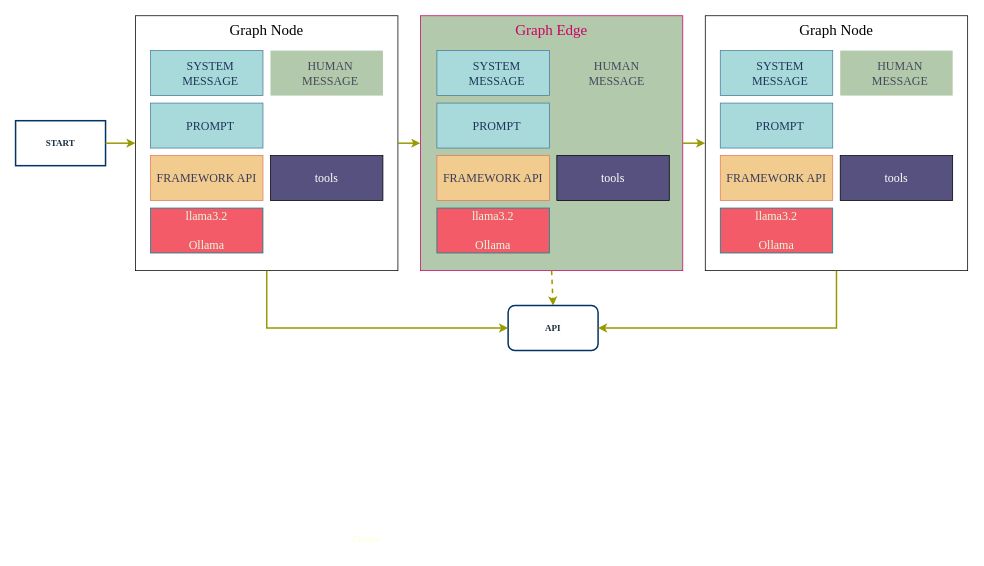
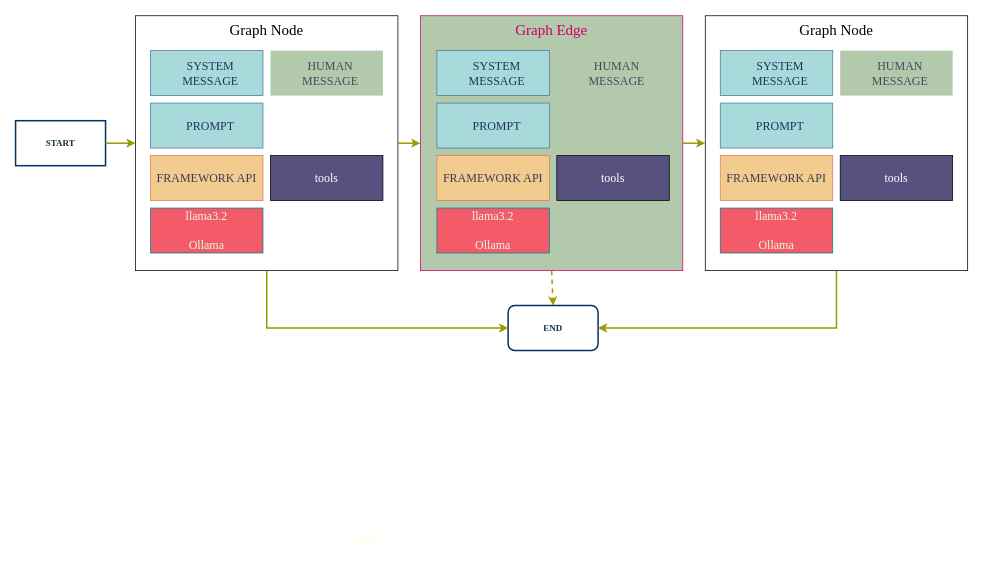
  <mxCell id="0" />
  <mxCell id="1" parent="0" />
  <mxCell id="2" value="Graph Edge" style="rounded=0;whiteSpace=wrap;verticalAlign=top;fontSize=20;fontFamily=Poppins;fontColor=#CC0066;strokeColor=#CC0066;fillColor=#b2c9ab;" parent="1" vertex="1"><mxGeometry x="560" y="20.5" width="350" height="340" as="geometry" /></mxCell>
  <mxCell id="3" style="rounded=0;orthogonalLoop=1;jettySize=auto;html=1;exitX=0.5;exitY=1;exitDx=0;exitDy=0;entryX=0.5;entryY=0;entryDx=0;entryDy=0;strokeColor=#999900;strokeWidth=2;fontFamily=Poppins;dashed=1;" parent="1" source="2" target="10" edge="1"><mxGeometry relative="1" as="geometry" /></mxCell>
  <mxCell id="4" value="Graph Node" style="rounded=0;whiteSpace=wrap;fontFamily=Poppins;fontSize=20;labelBackgroundColor=none;fontColor=default;fontStyle=0;verticalAlign=top;" parent="1" vertex="1"><mxGeometry x="180" y="20.5" width="350" height="340" as="geometry" /></mxCell>
  <mxCell id="5" value="&lt;div style=&quot;font-size: 18px; line-height: 21px; white-space-collapse: preserve;&quot;&gt;&lt;br style=&quot;font-size: 18px;&quot;&gt;&lt;/div&gt;" style="text;html=1;align=center;verticalAlign=middle;resizable=0;points=[];autosize=1;strokeColor=none;fillColor=none;fontSize=18;fontFamily=Poppins;labelBackgroundColor=none;fontColor=default;fontStyle=0;" parent="1" vertex="1"><mxGeometry x="420.25" y="542.25" width="20" height="30" as="geometry" /></mxCell>
  <mxCell id="6" style="edgeStyle=orthogonalEdgeStyle;rounded=0;orthogonalLoop=1;jettySize=auto;html=1;entryX=0;entryY=0;entryDx=0;entryDy=30;entryPerimeter=0;fontSize=18;fontFamily=Roboto;labelBackgroundColor=none;fontColor=default;fontStyle=0;exitX=0;exitY=0.5;exitDx=0;exitDy=0;exitPerimeter=0;" parent="1" edge="1"><mxGeometry relative="1" as="geometry"><Array as="points" /><mxPoint x="272.75" y="516.5" as="targetPoint" /></mxGeometry></mxCell>
  <mxCell id="7" style="edgeStyle=orthogonalEdgeStyle;rounded=0;orthogonalLoop=1;jettySize=auto;html=1;entryX=0;entryY=0.5;entryDx=0;entryDy=0;entryPerimeter=0;fontFamily=Roboto;fontSize=18;labelBackgroundColor=none;fontColor=default;fontStyle=0;" parent="1" edge="1"><mxGeometry relative="1" as="geometry"><mxPoint x="365.25" y="516.5" as="targetPoint" /></mxGeometry></mxCell>
  <mxCell id="8" value="llama3.2&#10;&#10;Ollama" style="rounded=0;whiteSpace=wrap;labelBackgroundColor=none;fillColor=#F45B69;strokeColor=#028090;fontColor=#E4FDE1;fontFamily=Poppins;flipV=1;verticalAlign=middle;align=center;fontSize=16;fontStyle=0" parent="1" vertex="1"><mxGeometry x="200" y="277" width="150" height="60" as="geometry" /></mxCell>
  <mxCell id="9" value="START" style="whiteSpace=wrap;html=1;strokeColor=#003366;fontColor=#182E3E;fillColor=default;fontFamily=Poppins;strokeWidth=2;fontStyle=1;rounded=0;" parent="1" vertex="1"><mxGeometry x="20" y="160.5" width="120" height="60" as="geometry" /></mxCell>
- <mxCell id="10" value="API" style="rounded=1;whiteSpace=wrap;html=1;strokeColor=#003366;fontColor=#182E3E;fillColor=default;fontFamily=Poppins;strokeWidth=2;fontStyle=1" parent="1" vertex="1"><mxGeometry x="677" y="407" width="120" height="60" as="geometry" /></mxCell>
+ <mxCell id="10" value="END" style="rounded=1;whiteSpace=wrap;html=1;strokeColor=#003366;fontColor=#182E3E;fillColor=default;fontFamily=Poppins;strokeWidth=2;fontStyle=1" parent="1" vertex="1"><mxGeometry x="677" y="407" width="120" height="60" as="geometry" /></mxCell>
  <mxCell id="11" style="rounded=0;orthogonalLoop=1;jettySize=auto;html=1;exitX=1;exitY=0.5;exitDx=0;exitDy=0;entryX=0;entryY=0.5;entryDx=0;entryDy=0;strokeColor=#999900;fontColor=#FFFFFF;strokeWidth=2;fontFamily=Poppins;" parent="1" source="9" target="4" edge="1"><mxGeometry relative="1" as="geometry"><mxPoint x="-330" y="-533" as="sourcePoint" /><mxPoint x="-275" y="-473" as="targetPoint" /></mxGeometry></mxCell>
  <mxCell id="12" value="tools" style="rounded=0;whiteSpace=wrap;fontFamily=Poppins;fontSize=16;labelBackgroundColor=none;fontColor=#FFFFFF;fontStyle=0;verticalAlign=middle;fillColor=#56517E;align=center;" parent="1" vertex="1"><mxGeometry x="360" y="207" width="150" height="60" as="geometry" /></mxCell>
  <mxCell id="13" value="&lt;div style=&quot;font-size: 18px; line-height: 21px; white-space-collapse: preserve;&quot;&gt;&lt;br style=&quot;font-size: 18px;&quot;&gt;&lt;/div&gt;" style="text;html=1;align=center;verticalAlign=middle;resizable=0;points=[];autosize=1;strokeColor=none;fillColor=none;fontSize=18;fontFamily=Poppins;labelBackgroundColor=none;fontColor=default;fontStyle=0;" parent="1" vertex="1"><mxGeometry x="518.75" y="696.25" width="20" height="30" as="geometry" /></mxCell>
- <mxCell id="14" value="Chroma" style="text;align=center;verticalAlign=middle;resizable=0;points=[];autosize=1;strokeColor=none;fillColor=none;fontColor=#FFFFCC;fontFamily=Poppins;" parent="1" vertex="1"><mxGeometry x="453.75" y="702.5" width="70" height="30" as="geometry" /></mxCell>
+ <mxCell id="14" value="Node" style="text;align=center;verticalAlign=middle;resizable=0;points=[];autosize=1;strokeColor=none;fillColor=none;fontColor=#FFFFCC;fontFamily=Poppins;" parent="1" vertex="1"><mxGeometry x="453.75" y="702.5" width="70" height="30" as="geometry" /></mxCell>
  <mxCell id="15" value="SYSTEM MESSAGE" style="rounded=0;whiteSpace=wrap;labelBackgroundColor=none;fillColor=#A8DADC;strokeColor=#457B9D;fontColor=#1D3557;align=center;spacingLeft=10;fontFamily=Poppins;fontSize=16;verticalAlign=middle;fontStyle=0" parent="1" vertex="1"><mxGeometry x="200" y="67" width="150" height="60" as="geometry" /></mxCell>
  <mxCell id="16" value="HUMAN MESSAGE" style="rounded=0;whiteSpace=wrap;strokeColor=none;fontColor=#46495D;fillColor=#B2C9AB;labelBackgroundColor=none;align=center;spacingLeft=10;fontFamily=Poppins;fontStyle=0;verticalAlign=middle;fontSize=16;" parent="1" vertex="1"><mxGeometry x="360" y="67" width="150" height="60" as="geometry" /></mxCell>
  <mxCell id="17" value="FRAMEWORK API" style="rounded=0;whiteSpace=wrap;labelBackgroundColor=none;fillColor=#F2CC8F;strokeColor=#E07A5F;fontColor=#393C56;fontFamily=Poppins;flipV=1;verticalAlign=middle;align=center;fontSize=16;fontStyle=0" parent="1" vertex="1"><mxGeometry x="200" y="207" width="150" height="60" as="geometry" /></mxCell>
  <mxCell id="18" value="PROMPT" style="rounded=0;whiteSpace=wrap;labelBackgroundColor=none;fillColor=#A8DADC;strokeColor=#457B9D;fontColor=#1D3557;align=center;spacingLeft=10;fontFamily=Poppins;fontSize=16;verticalAlign=middle;fontStyle=0" vertex="1" parent="1"><mxGeometry x="200" y="137" width="150" height="60" as="geometry" /></mxCell>
  <mxCell id="19" value="llama3.2&#10;&#10;Ollama" style="rounded=0;whiteSpace=wrap;labelBackgroundColor=none;fillColor=#F45B69;strokeColor=#028090;fontColor=#E4FDE1;fontFamily=Poppins;flipV=1;verticalAlign=middle;align=center;fontSize=16;fontStyle=0" vertex="1" parent="1"><mxGeometry x="582" y="277" width="150" height="60" as="geometry" /></mxCell>
  <mxCell id="20" value="tools" style="rounded=0;whiteSpace=wrap;fontFamily=Poppins;fontSize=16;labelBackgroundColor=none;fontColor=#FFFFFF;fontStyle=0;verticalAlign=middle;fillColor=#56517E;align=center;" vertex="1" parent="1"><mxGeometry x="742" y="207" width="150" height="60" as="geometry" /></mxCell>
  <mxCell id="21" value="SYSTEM MESSAGE" style="rounded=0;whiteSpace=wrap;labelBackgroundColor=none;fillColor=#A8DADC;strokeColor=#457B9D;fontColor=#1D3557;align=center;spacingLeft=10;fontFamily=Poppins;fontSize=16;verticalAlign=middle;fontStyle=0" vertex="1" parent="1"><mxGeometry x="582" y="67" width="150" height="60" as="geometry" /></mxCell>
  <mxCell id="22" value="HUMAN MESSAGE" style="rounded=0;whiteSpace=wrap;strokeColor=none;fontColor=#46495D;fillColor=#B2C9AB;labelBackgroundColor=none;align=center;spacingLeft=10;fontFamily=Poppins;fontStyle=0;verticalAlign=middle;fontSize=16;" vertex="1" parent="1"><mxGeometry x="742" y="67" width="150" height="60" as="geometry" /></mxCell>
  <mxCell id="23" value="FRAMEWORK API" style="rounded=0;whiteSpace=wrap;labelBackgroundColor=none;fillColor=#F2CC8F;strokeColor=#E07A5F;fontColor=#393C56;fontFamily=Poppins;flipV=1;verticalAlign=middle;align=center;fontSize=16;fontStyle=0" vertex="1" parent="1"><mxGeometry x="582" y="207" width="150" height="60" as="geometry" /></mxCell>
  <mxCell id="24" value="PROMPT" style="rounded=0;whiteSpace=wrap;labelBackgroundColor=none;fillColor=#A8DADC;strokeColor=#457B9D;fontColor=#1D3557;align=center;spacingLeft=10;fontFamily=Poppins;fontSize=16;verticalAlign=middle;fontStyle=0" vertex="1" parent="1"><mxGeometry x="582" y="137" width="150" height="60" as="geometry" /></mxCell>
  <mxCell id="25" value="Graph Node" style="rounded=0;whiteSpace=wrap;fontFamily=Poppins;fontSize=20;labelBackgroundColor=none;fontColor=default;fontStyle=0;verticalAlign=top;" vertex="1" parent="1"><mxGeometry x="940" y="20.5" width="350" height="340" as="geometry" /></mxCell>
  <mxCell id="26" value="llama3.2&#10;&#10;Ollama" style="rounded=0;whiteSpace=wrap;labelBackgroundColor=none;fillColor=#F45B69;strokeColor=#028090;fontColor=#E4FDE1;fontFamily=Poppins;flipV=1;verticalAlign=middle;align=center;fontSize=16;fontStyle=0" vertex="1" parent="1"><mxGeometry x="960" y="277" width="150" height="60" as="geometry" /></mxCell>
  <mxCell id="27" value="tools" style="rounded=0;whiteSpace=wrap;fontFamily=Poppins;fontSize=16;labelBackgroundColor=none;fontColor=#FFFFFF;fontStyle=0;verticalAlign=middle;fillColor=#56517E;align=center;" vertex="1" parent="1"><mxGeometry x="1120" y="207" width="150" height="60" as="geometry" /></mxCell>
  <mxCell id="28" value="SYSTEM MESSAGE" style="rounded=0;whiteSpace=wrap;labelBackgroundColor=none;fillColor=#A8DADC;strokeColor=#457B9D;fontColor=#1D3557;align=center;spacingLeft=10;fontFamily=Poppins;fontSize=16;verticalAlign=middle;fontStyle=0" vertex="1" parent="1"><mxGeometry x="960" y="67" width="150" height="60" as="geometry" /></mxCell>
  <mxCell id="29" value="HUMAN MESSAGE" style="rounded=0;whiteSpace=wrap;strokeColor=none;fontColor=#46495D;fillColor=#B2C9AB;labelBackgroundColor=none;align=center;spacingLeft=10;fontFamily=Poppins;fontStyle=0;verticalAlign=middle;fontSize=16;" vertex="1" parent="1"><mxGeometry x="1120" y="67" width="150" height="60" as="geometry" /></mxCell>
  <mxCell id="30" value="FRAMEWORK API" style="rounded=0;whiteSpace=wrap;labelBackgroundColor=none;fillColor=#F2CC8F;strokeColor=#E07A5F;fontColor=#393C56;fontFamily=Poppins;flipV=1;verticalAlign=middle;align=center;fontSize=16;fontStyle=0" vertex="1" parent="1"><mxGeometry x="960" y="207" width="150" height="60" as="geometry" /></mxCell>
  <mxCell id="31" value="PROMPT" style="rounded=0;whiteSpace=wrap;labelBackgroundColor=none;fillColor=#A8DADC;strokeColor=#457B9D;fontColor=#1D3557;align=center;spacingLeft=10;fontFamily=Poppins;fontSize=16;verticalAlign=middle;fontStyle=0" vertex="1" parent="1"><mxGeometry x="960" y="137" width="150" height="60" as="geometry" /></mxCell>
  <mxCell id="32" style="rounded=0;orthogonalLoop=1;jettySize=auto;html=1;exitX=0.5;exitY=1;exitDx=0;exitDy=0;entryX=0;entryY=0.5;entryDx=0;entryDy=0;strokeColor=#999900;strokeWidth=2;fontFamily=Poppins;edgeStyle=orthogonalEdgeStyle;" edge="1" parent="1" source="4" target="10"><mxGeometry relative="1" as="geometry"><mxPoint x="365" y="370" as="sourcePoint" /><mxPoint x="730" y="477" as="targetPoint" /></mxGeometry></mxCell>
  <mxCell id="33" style="rounded=0;orthogonalLoop=1;jettySize=auto;html=1;exitX=1;exitY=0.5;exitDx=0;exitDy=0;strokeColor=#999900;strokeWidth=2;fontFamily=Poppins;" edge="1" parent="1" source="4" target="2"><mxGeometry relative="1" as="geometry"><mxPoint x="375" y="380" as="sourcePoint" /><mxPoint x="740" y="487" as="targetPoint" /></mxGeometry></mxCell>
  <mxCell id="34" style="rounded=0;orthogonalLoop=1;jettySize=auto;html=1;exitX=1;exitY=0.5;exitDx=0;exitDy=0;entryX=0;entryY=0.5;entryDx=0;entryDy=0;strokeColor=#999900;strokeWidth=2;fontFamily=Poppins;" edge="1" parent="1" source="2" target="25"><mxGeometry relative="1" as="geometry"><mxPoint x="385" y="390" as="sourcePoint" /><mxPoint x="750" y="497" as="targetPoint" /></mxGeometry></mxCell>
  <mxCell id="35" style="rounded=0;orthogonalLoop=1;jettySize=auto;html=1;exitX=0.5;exitY=1;exitDx=0;exitDy=0;strokeColor=#999900;strokeWidth=2;fontFamily=Poppins;entryX=1;entryY=0.5;entryDx=0;entryDy=0;edgeStyle=orthogonalEdgeStyle;" edge="1" parent="1" source="25" target="10"><mxGeometry relative="1" as="geometry"><mxPoint x="395" y="400" as="sourcePoint" /><mxPoint x="830" y="457" as="targetPoint" /></mxGeometry></mxCell>
